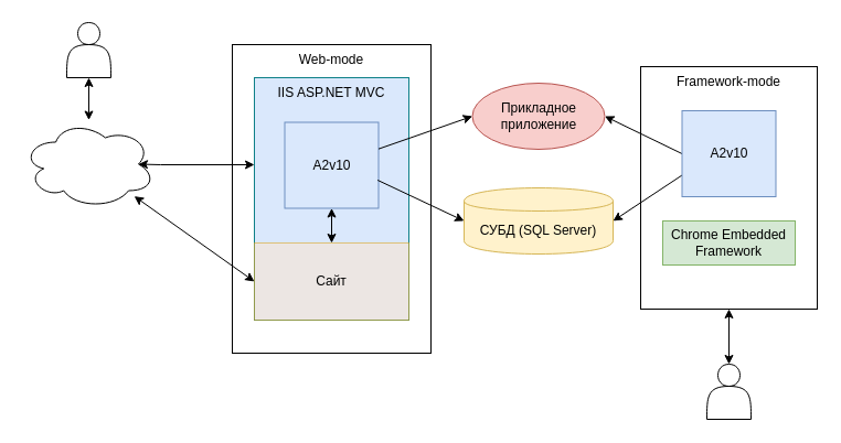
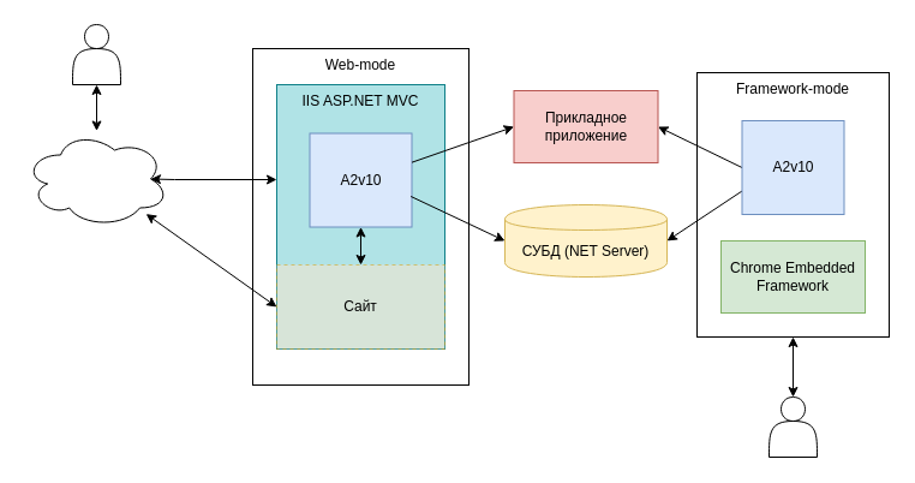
  <mxCell id="0" />
  <mxCell id="1" parent="0" />
  <mxCell id="2" value="Framework-mode&lt;br&gt;" style="rounded=0;whiteSpace=wrap;html=1;verticalAlign=top;" vertex="1" parent="1"><mxGeometry x="580" y="60" width="160" height="220" as="geometry" /></mxCell>
  <mxCell id="3" value="Web-mode" style="rounded=0;whiteSpace=wrap;html=1;verticalAlign=top;" vertex="1" parent="1"><mxGeometry x="210" y="40" width="180" height="280" as="geometry" /></mxCell>
  <mxCell id="4" style="rounded=0;orthogonalLoop=1;jettySize=auto;html=1;startArrow=classic;startFill=1;endArrow=none;endFill=0;exitX=1;exitY=0.5;exitDx=0;exitDy=0;entryX=0;entryY=0.75;entryDx=0;entryDy=0;" parent="1" source="5" target="20" edge="1"><mxGeometry relative="1" as="geometry" /></mxCell>
- <mxCell id="5" value="СУБД (SQL Server)" style="shape=cylinder;whiteSpace=wrap;html=1;boundedLbl=1;backgroundOutline=1;fillColor=#fff2cc;strokeColor=#d6b656;" parent="1" vertex="1"><mxGeometry x="420" y="170" width="135" height="60" as="geometry" /></mxCell>
+ <mxCell id="5" value="СУБД (NET Server)" style="shape=cylinder;whiteSpace=wrap;html=1;boundedLbl=1;backgroundOutline=1;fillColor=#fff2cc;strokeColor=#d6b656;" parent="1" vertex="1"><mxGeometry x="420" y="170" width="135" height="60" as="geometry" /></mxCell>
  <mxCell id="6" style="rounded=0;orthogonalLoop=1;jettySize=auto;html=1;exitX=1;exitY=0.5;exitDx=0;exitDy=0;startArrow=classic;startFill=1;endArrow=none;endFill=0;entryX=0;entryY=0.5;entryDx=0;entryDy=0;" parent="1" source="7" target="20" edge="1"><mxGeometry relative="1" as="geometry" /></mxCell>
- <mxCell id="7" value="Прикладное приложение" style="ellipse;whiteSpace=wrap;html=1;align=center;fillColor=#f8cecc;strokeColor=#b85450;" parent="1" vertex="1"><mxGeometry x="427.5" y="75" width="120" height="60" as="geometry" /></mxCell>
+ <mxCell id="7" value="Прикладное приложение" style="rounded=0;whiteSpace=wrap;html=1;align=center;fillColor=#f8cecc;strokeColor=#b85450;" parent="1" vertex="1"><mxGeometry x="427.5" y="75" width="120" height="60" as="geometry" /></mxCell>
  <mxCell id="8" style="edgeStyle=none;rounded=0;orthogonalLoop=1;jettySize=auto;html=1;startArrow=classic;startFill=1;endArrow=classic;endFill=1;" edge="1" parent="1" source="9" target="13"><mxGeometry relative="1" as="geometry" /></mxCell>
  <mxCell id="9" value="" style="shape=actor;whiteSpace=wrap;html=1;align=center;" parent="1" vertex="1"><mxGeometry x="60" y="20" width="40" height="50" as="geometry" /></mxCell>
- <mxCell id="10" value="Chrome Embedded Framework" style="rounded=0;whiteSpace=wrap;html=1;align=center;fillColor=#d5e8d4;strokeColor=#82b366;" parent="1" vertex="1"><mxGeometry x="600" y="200" width="120" height="40" as="geometry" /></mxCell>
+ <mxCell id="10" value="Chrome Embedded Framework" style="rounded=0;whiteSpace=wrap;html=1;align=center;fillColor=#d5e8d4;strokeColor=#82b366;" parent="1" vertex="1"><mxGeometry x="600" y="200" width="120" height="60" as="geometry" /></mxCell>
  <mxCell id="11" style="edgeStyle=none;rounded=0;orthogonalLoop=1;jettySize=auto;html=1;entryX=0.5;entryY=1;entryDx=0;entryDy=0;startArrow=classic;startFill=1;endArrow=classic;endFill=1;" edge="1" parent="1" source="12" target="2"><mxGeometry relative="1" as="geometry" /></mxCell>
  <mxCell id="12" value="" style="shape=actor;whiteSpace=wrap;html=1;align=center;" parent="1" vertex="1"><mxGeometry x="640" y="330" width="40" height="50" as="geometry" /></mxCell>
  <mxCell id="13" value="" style="ellipse;shape=cloud;whiteSpace=wrap;html=1;" vertex="1" parent="1"><mxGeometry x="20" y="108.5" width="120" height="80" as="geometry" /></mxCell>
- <mxCell id="14" value="&lt;div style=&quot;&quot;&gt;&lt;span&gt;IIS ASP.NET MVC&lt;/span&gt;&lt;/div&gt;" style="rounded=0;whiteSpace=wrap;html=1;align=center;verticalAlign=top;fillColor=#dae8fc;strokeColor=#0e8088;" parent="1" vertex="1"><mxGeometry x="230" y="70" width="140" height="220" as="geometry" /></mxCell>
+ <mxCell id="14" value="&lt;div style=&quot;&quot;&gt;&lt;span&gt;IIS ASP.NET MVC&lt;/span&gt;&lt;/div&gt;" style="rounded=0;whiteSpace=wrap;html=1;align=center;verticalAlign=top;fillColor=#b0e3e6;strokeColor=#0e8088;" parent="1" vertex="1"><mxGeometry x="230" y="70" width="140" height="220" as="geometry" /></mxCell>
  <mxCell id="15" style="edgeStyle=none;rounded=0;orthogonalLoop=1;jettySize=auto;html=1;startArrow=classic;startFill=1;endArrow=classic;endFill=1;" edge="1" parent="1" source="16" target="17"><mxGeometry relative="1" as="geometry" /></mxCell>
  <mxCell id="16" value="A2v10" style="rounded=0;whiteSpace=wrap;html=1;align=center;fillColor=#dae8fc;strokeColor=#6c8ebf;" parent="1" vertex="1"><mxGeometry x="257.5" y="110.5" width="85" height="78" as="geometry" /></mxCell>
- <mxCell id="17" value="Сайт" style="rounded=0;whiteSpace=wrap;html=1;align=center;fillColor=#ffe6cc;strokeColor=#d79b00;dashed=0;shadow=0;glass=0;comic=0;opacity=50;" parent="1" vertex="1"><mxGeometry x="230" y="220" width="140" height="70" as="geometry" /></mxCell>
+ <mxCell id="17" value="Сайт" style="rounded=0;whiteSpace=wrap;html=1;align=center;fillColor=#ffe6cc;strokeColor=#d79b00;dashed=1;shadow=0;glass=0;comic=0;opacity=50;" parent="1" vertex="1"><mxGeometry x="230" y="220" width="140" height="70" as="geometry" /></mxCell>
  <mxCell id="18" style="edgeStyle=orthogonalEdgeStyle;rounded=0;orthogonalLoop=1;jettySize=auto;html=1;startArrow=classic;startFill=1;entryX=0.875;entryY=0.5;entryDx=0;entryDy=0;entryPerimeter=0;" parent="1" target="13" edge="1"><mxGeometry relative="1" as="geometry"><mxPoint x="230" y="149" as="sourcePoint" /><mxPoint x="170" y="121.5" as="targetPoint" /><Array as="points"><mxPoint x="145" y="149" /></Array></mxGeometry></mxCell>
  <mxCell id="19" style="edgeStyle=none;rounded=0;orthogonalLoop=1;jettySize=auto;html=1;entryX=0;entryY=0.5;entryDx=0;entryDy=0;startArrow=classic;startFill=1;endArrow=classic;endFill=1;" edge="1" parent="1" source="13" target="17"><mxGeometry relative="1" as="geometry" /></mxCell>
  <mxCell id="20" value="A2v10" style="rounded=0;whiteSpace=wrap;html=1;align=center;fillColor=#dae8fc;strokeColor=#6c8ebf;" vertex="1" parent="1"><mxGeometry x="617.5" y="100" width="85" height="78" as="geometry" /></mxCell>
  <mxCell id="21" value="" style="endArrow=none;html=1;exitX=0;exitY=0.5;exitDx=0;exitDy=0;startArrow=classic;startFill=1;endFill=0;" parent="1" source="7" target="16" edge="1"><mxGeometry width="50" height="50" relative="1" as="geometry"><mxPoint x="460" y="120" as="sourcePoint" /><mxPoint x="510" y="70" as="targetPoint" /></mxGeometry></mxCell>
  <mxCell id="22" value="" style="endArrow=none;startArrow=classic;html=1;entryX=0.99;entryY=0.673;entryDx=0;entryDy=0;endFill=0;exitX=0;exitY=0.5;exitDx=0;exitDy=0;entryPerimeter=0;" parent="1" source="5" target="16" edge="1"><mxGeometry width="50" height="50" relative="1" as="geometry"><mxPoint x="430" y="130" as="sourcePoint" /><mxPoint x="352" y="190" as="targetPoint" /></mxGeometry></mxCell>
